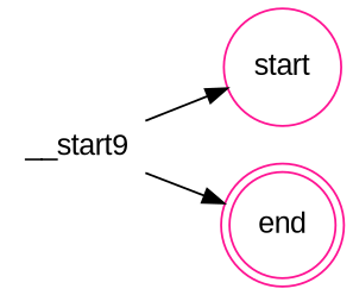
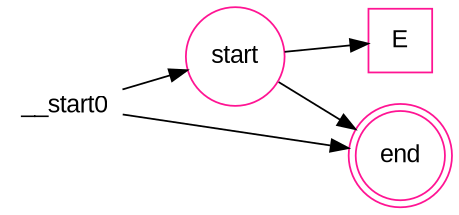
  digraph {
    fontname="Liberation Sans"
    rankdir=LR
    node [color=deeppink fontname="Liberation Sans"]
    edge [fontname="Liberation Sans" style=solid]
    n1 [label=start shape=circle]
+   n2 [label=E shape=square]
    n3 [label=end shape=doublecircle]
-   __start0 [color=purple shape=none label=__start9]
+   __start0 [color=purple shape=none]
+   n1 -> n2
+   n1 -> n3
    __start0 -> n1
    __start0 -> n3
  }
